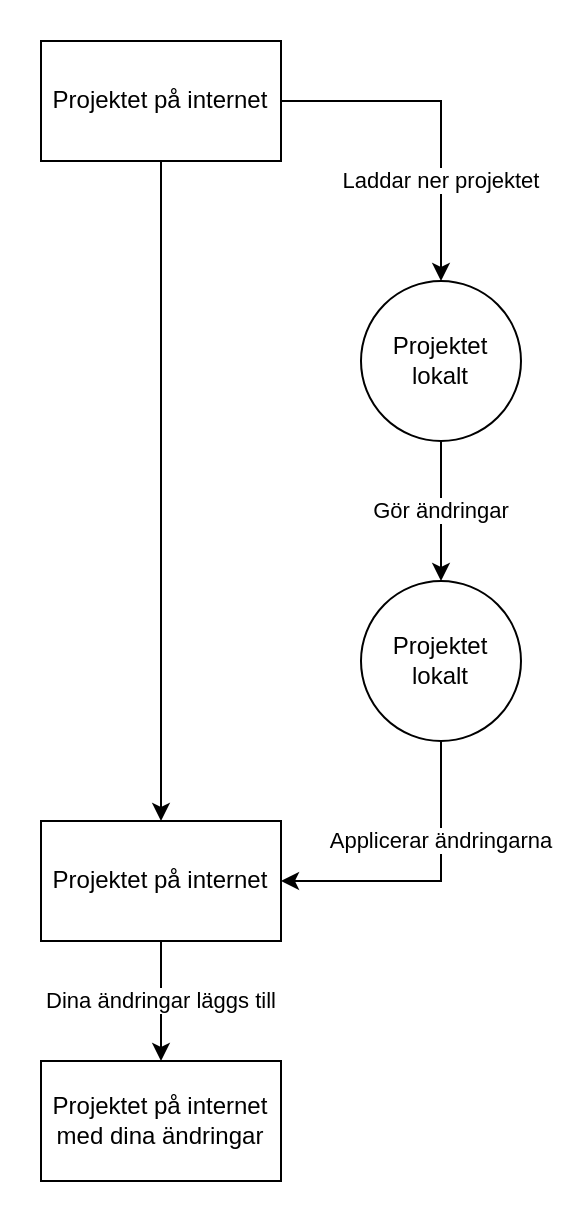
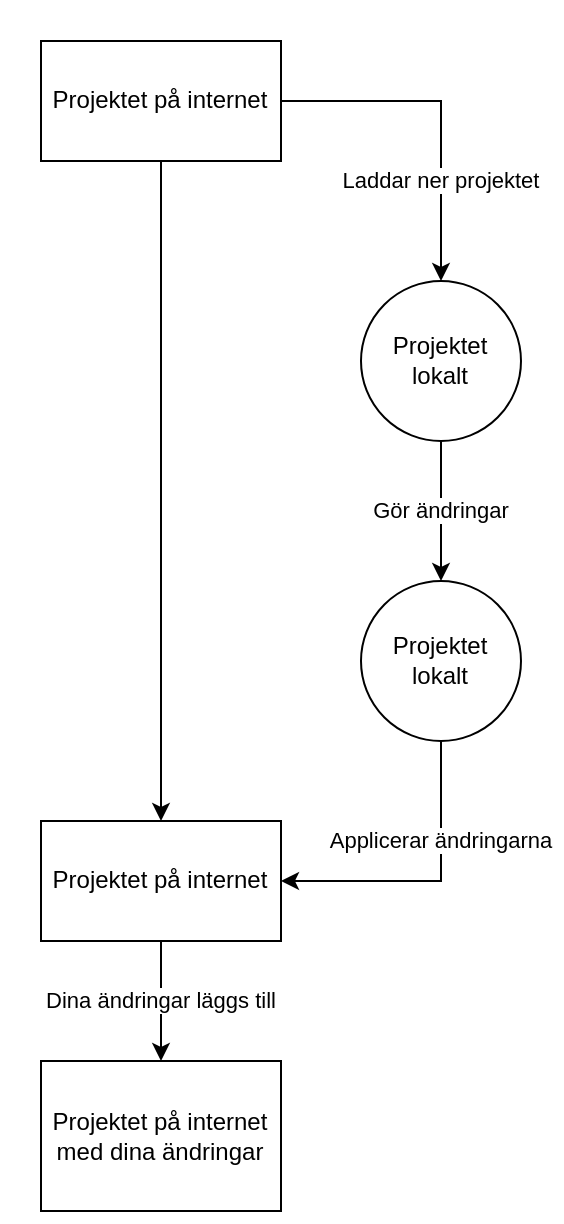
  <mxCell id="0" />
  <mxCell id="1" parent="0" />
  <mxCell id="2" value="Laddar ner projektet" style="edgeStyle=orthogonalEdgeStyle;rounded=0;orthogonalLoop=1;jettySize=auto;html=1;" edge="1" parent="1" source="4" target="6"><mxGeometry x="0.412" relative="1" as="geometry"><Array as="points"><mxPoint x="220" y="50" /></Array><mxPoint as="offset" /></mxGeometry></mxCell>
  <mxCell id="3" style="edgeStyle=orthogonalEdgeStyle;rounded=0;orthogonalLoop=1;jettySize=auto;html=1;exitX=0.5;exitY=1;exitDx=0;exitDy=0;entryX=0.5;entryY=0;entryDx=0;entryDy=0;" edge="1" parent="1" source="4" target="10"><mxGeometry relative="1" as="geometry" /></mxCell>
  <mxCell id="4" value="Projektet på internet" style="rounded=0;whiteSpace=wrap;html=1;" vertex="1" parent="1"><mxGeometry x="20" y="20" width="120" height="60" as="geometry" /></mxCell>
  <mxCell id="5" value="Gör ändringar" style="edgeStyle=orthogonalEdgeStyle;rounded=0;orthogonalLoop=1;jettySize=auto;html=1;" edge="1" parent="1" source="6" target="8"><mxGeometry relative="1" as="geometry" /></mxCell>
  <mxCell id="6" value="Projektet lokalt" style="ellipse;whiteSpace=wrap;html=1;aspect=fixed;" vertex="1" parent="1"><mxGeometry x="180" y="140" width="80" height="80" as="geometry" /></mxCell>
  <mxCell id="7" value="Applicerar ändringarna" style="edgeStyle=orthogonalEdgeStyle;rounded=0;orthogonalLoop=1;jettySize=auto;html=1;entryX=1;entryY=0.5;entryDx=0;entryDy=0;" edge="1" parent="1" source="8" target="10"><mxGeometry x="-0.333" relative="1" as="geometry"><Array as="points"><mxPoint x="220" y="440" /></Array><mxPoint as="offset" /></mxGeometry></mxCell>
  <mxCell id="8" value="Projektet lokalt" style="ellipse;whiteSpace=wrap;html=1;aspect=fixed;" vertex="1" parent="1"><mxGeometry x="180" y="290" width="80" height="80" as="geometry" /></mxCell>
  <mxCell id="9" value="Dina ändringar läggs till" style="edgeStyle=orthogonalEdgeStyle;rounded=0;orthogonalLoop=1;jettySize=auto;html=1;exitX=0.5;exitY=1;exitDx=0;exitDy=0;" edge="1" parent="1" source="10" target="11"><mxGeometry relative="1" as="geometry" /></mxCell>
  <mxCell id="10" value="Projektet på internet" style="rounded=0;whiteSpace=wrap;html=1;" vertex="1" parent="1"><mxGeometry x="20" y="410" width="120" height="60" as="geometry" /></mxCell>
- <mxCell id="11" value="Projektet på internet med dina ändringar" style="rounded=0;whiteSpace=wrap;html=1;" vertex="1" parent="1"><mxGeometry x="20" y="530" width="120" height="60" as="geometry" /></mxCell>
+ <mxCell id="11" value="Projektet på internet med dina ändringar" style="rounded=0;whiteSpace=wrap;html=1;" vertex="1" parent="1"><mxGeometry x="20" y="530" width="120" height="75" as="geometry" /></mxCell>
